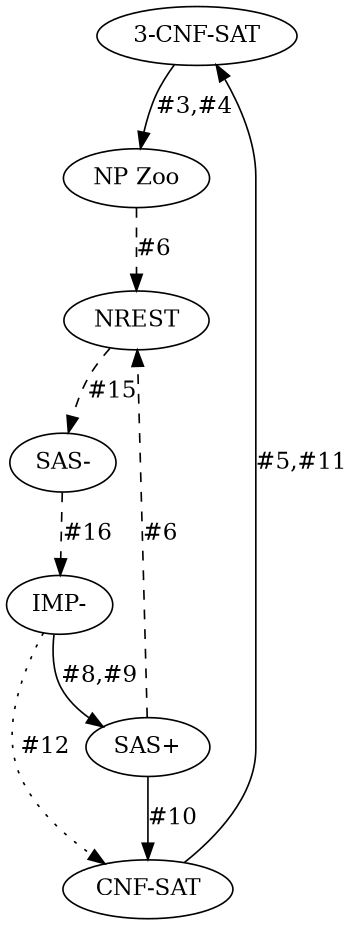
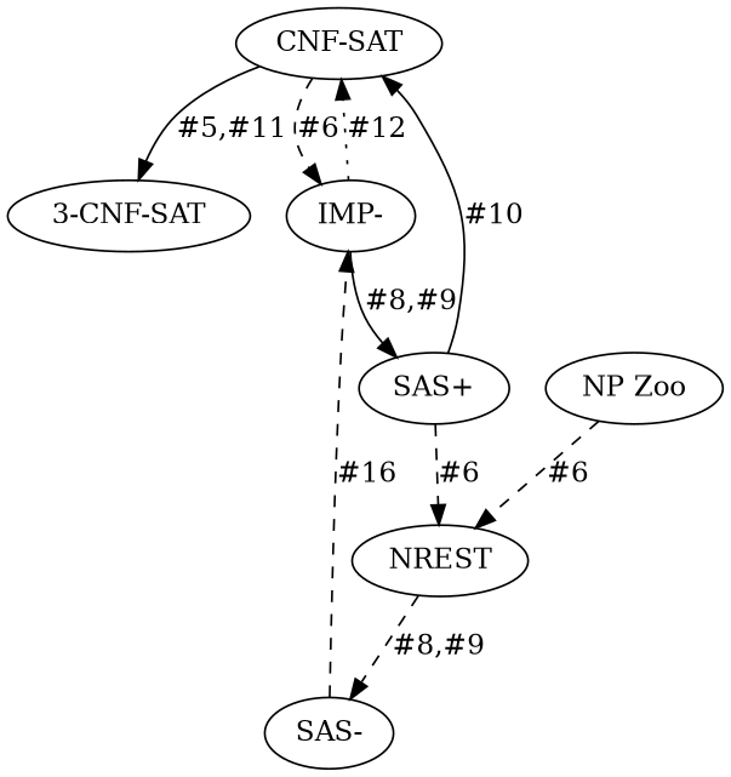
  digraph {
    edge [style=dashed]
    n1 [label="3-CNF-SAT"]
    n2 [label="NP Zoo"]
    n3 [label=NREST]
    n4 [label="SAS-"]
    n5 [label="CNF-SAT"]
    n6 [label="IMP-"]
    n7 [label="SAS+"]
-   n1 -> n2 [label="#3,#4" style=""]
    n2 -> n3 [label="#6"]
-   n3 -> n4 [label="#15"]
+   n3 -> n4 [label="#8,#9"]
    n4 -> n6 [label="#16"]
    n5 -> n1 [label="#5,#11" style=""]
+   n5 -> n6 [label="#6"]
    n6 -> n5 [label="#12" style=dotted]
    n6 -> n7 [label="#8,#9" style=""]
    n7 -> n3 [label="#6"]
    n7 -> n5 [label="#10" style=""]
  }
